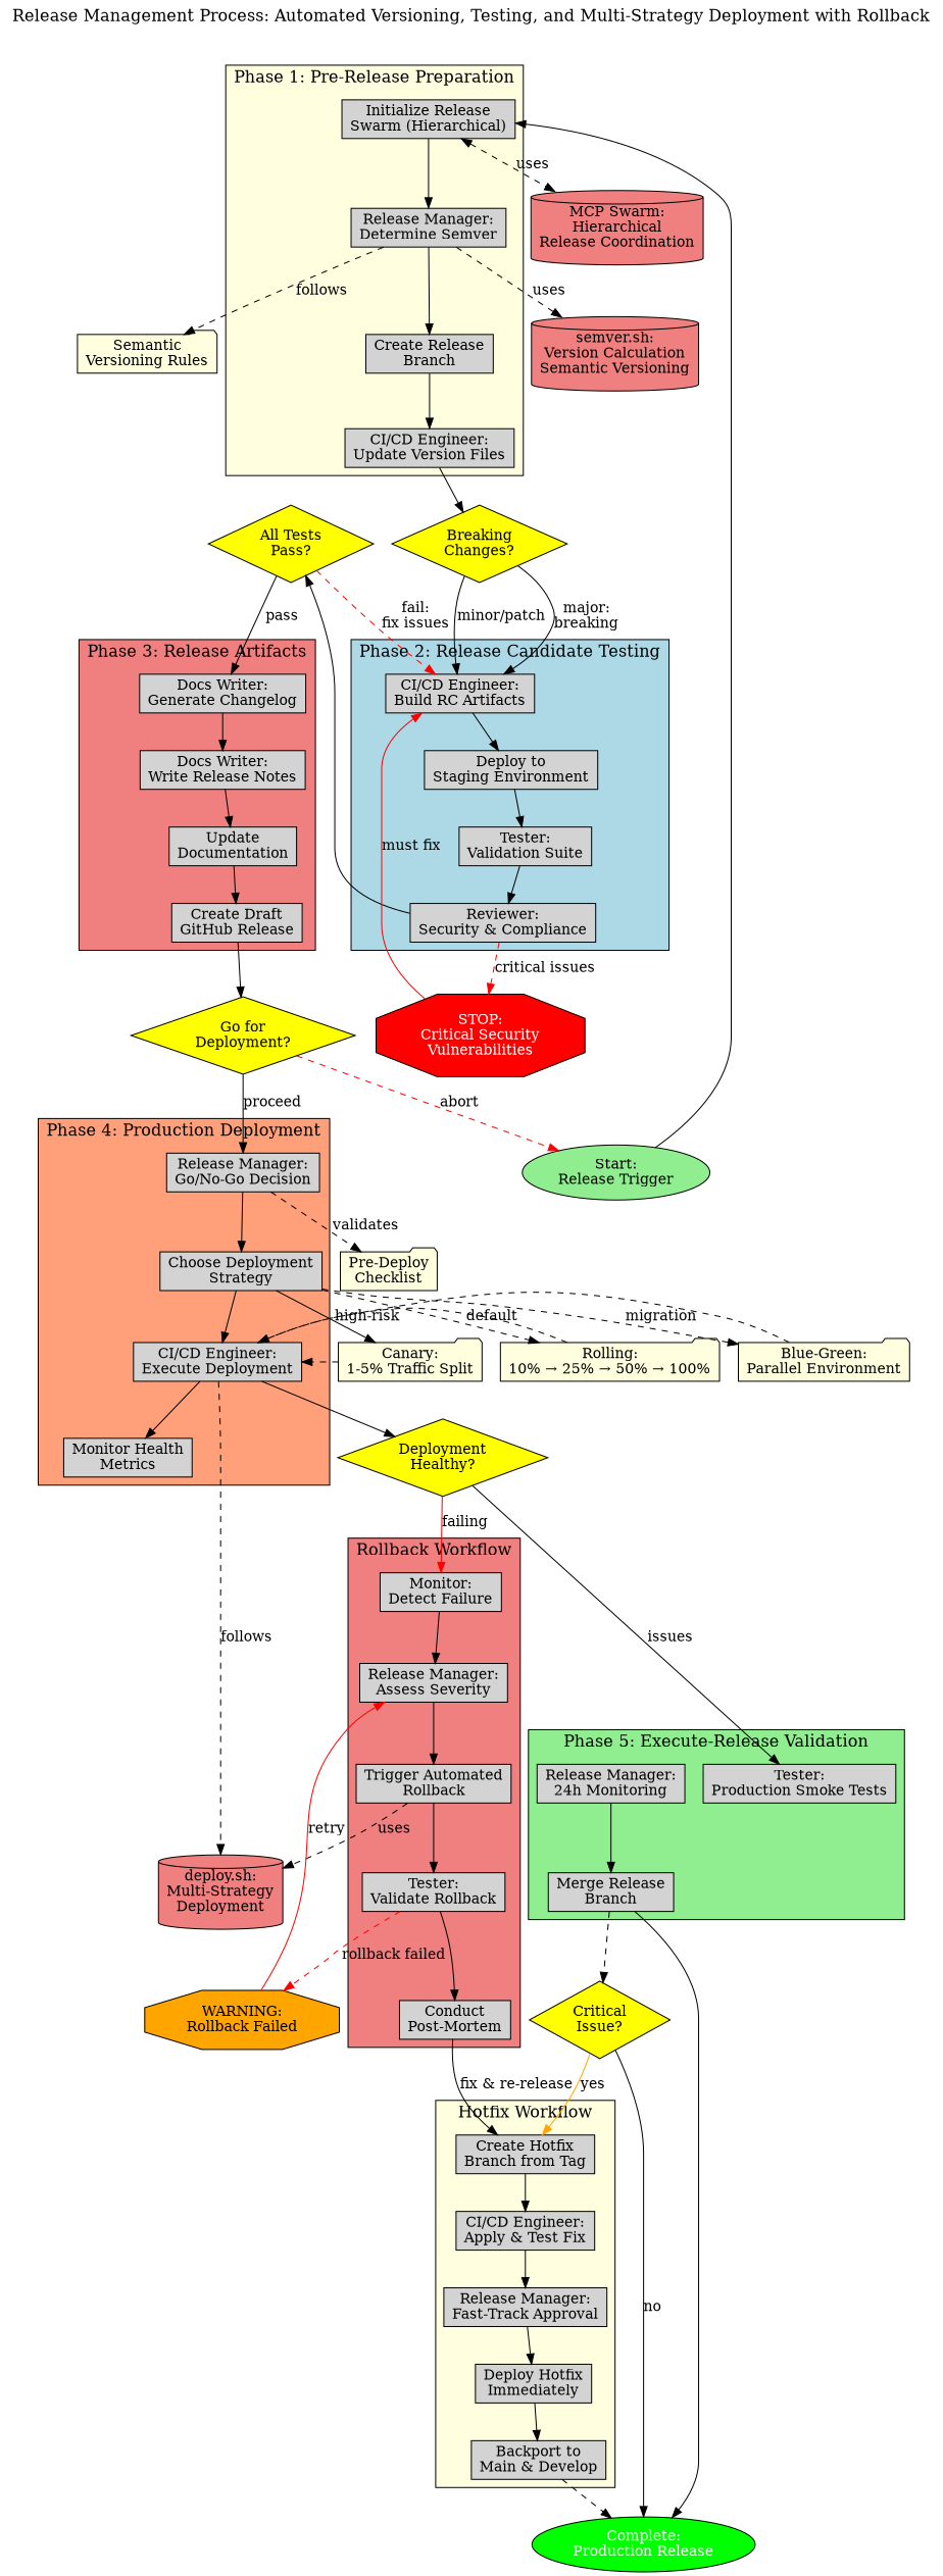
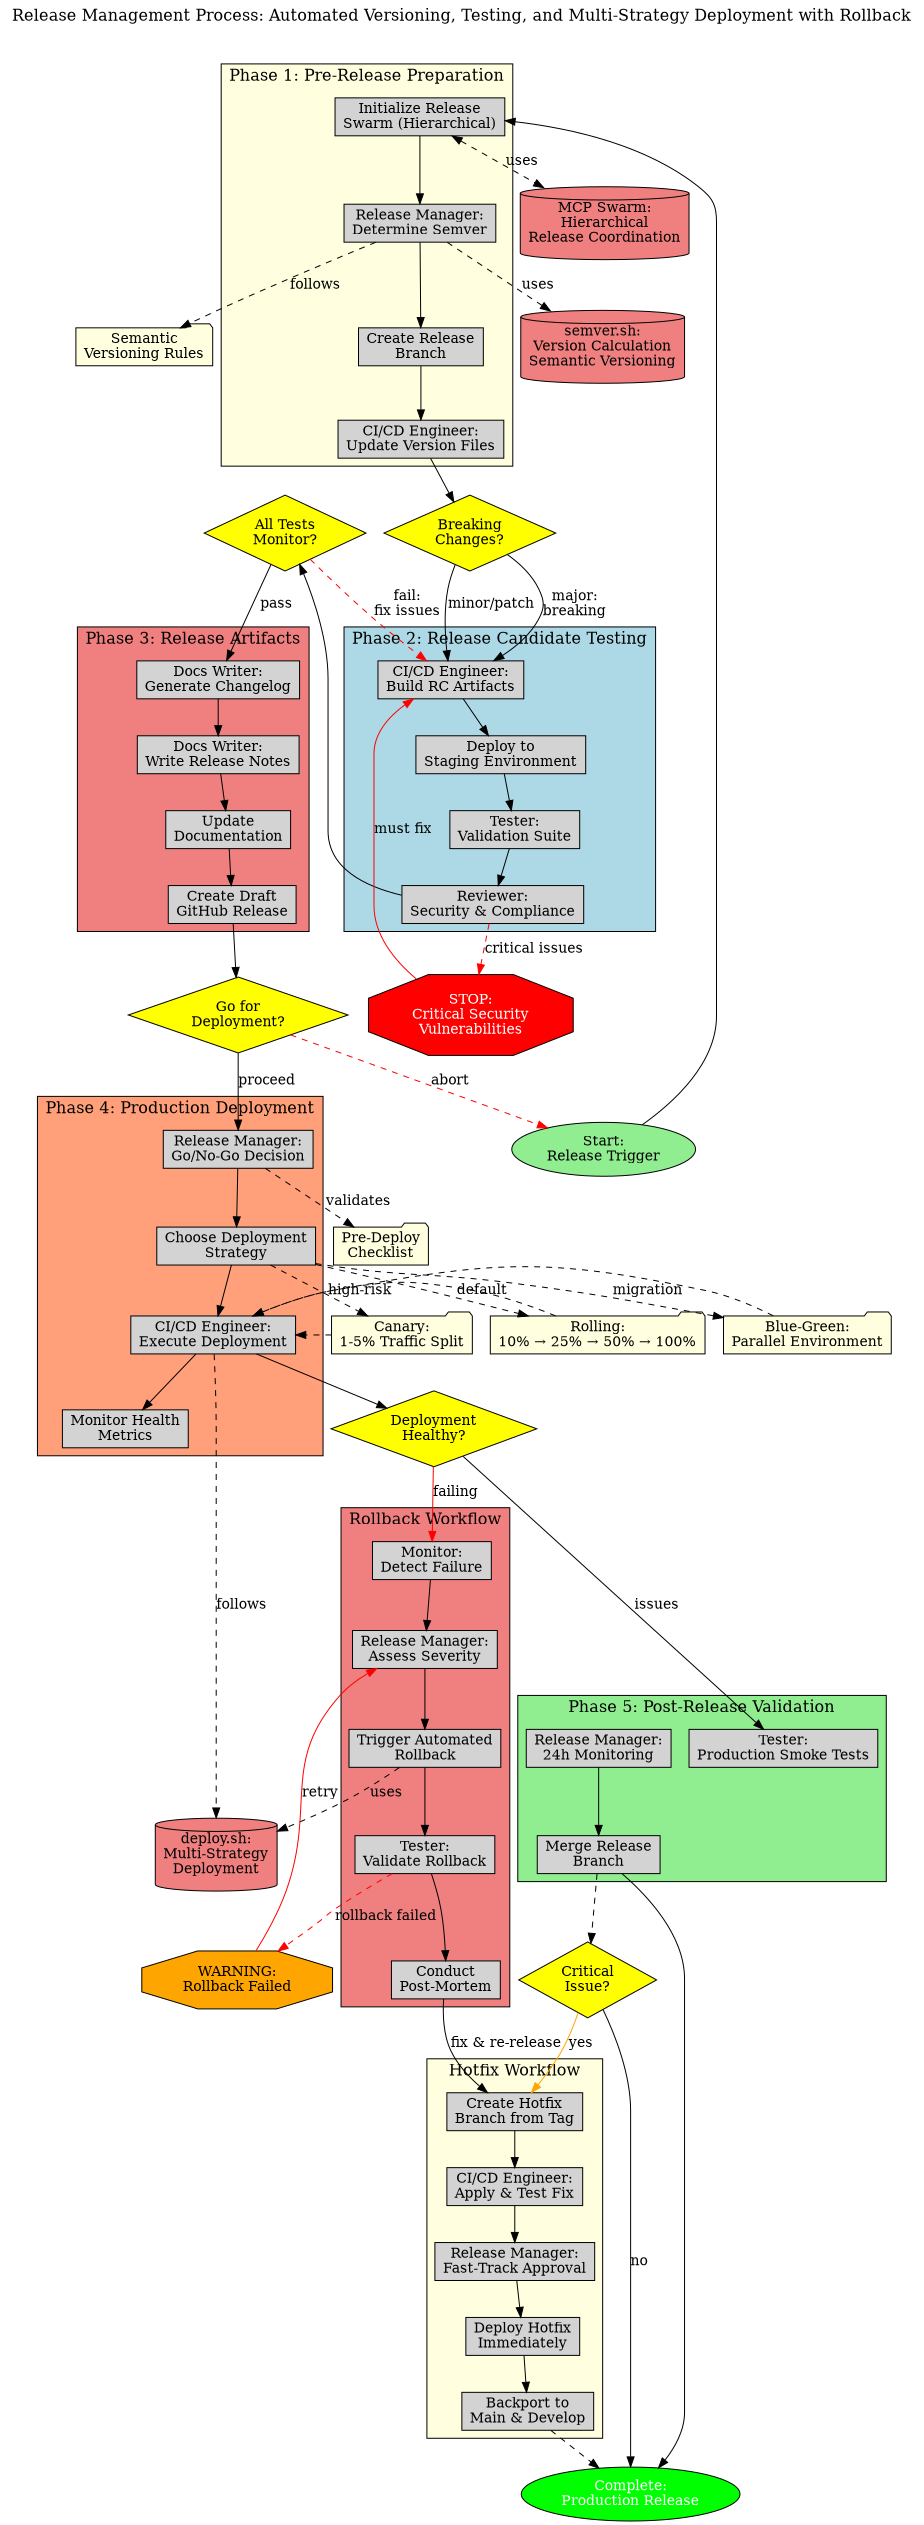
  digraph {
    compound=true
    fontname="DejaVu Serif"
    fontsize=16
    label="Release Management Process: Automated Versioning, Testing, and Multi-Strategy Deployment with Rollback"
    labelloc=t
    rankdir=TB
    node [fontname="DejaVu Serif" shape=box style=filled]
    edge [fontname="DejaVu Serif"]
    n1 [label="Initialize Release\nSwarm (Hierarchical)"]
    n2 [label="Release Manager:\nDetermine Semver"]
    n3 [label="Create Release\nBranch"]
    n4 [label="CI/CD Engineer:\nUpdate Version Files"]
    n5 [label="CI/CD Engineer:\nBuild RC Artifacts"]
    n6 [label="Deploy to\nStaging Environment"]
    n7 [label="Tester:\nValidation Suite"]
    n8 [label="Reviewer:\nSecurity & Compliance"]
    n9 [label="Docs Writer:\nGenerate Changelog"]
    n10 [label="Docs Writer:\nWrite Release Notes"]
    n11 [label="Update\nDocumentation"]
    n12 [label="Create Draft\nGitHub Release"]
    n13 [label="Release Manager:\nGo/No-Go Decision"]
    n14 [label="Choose Deployment\nStrategy"]
    n15 [label="CI/CD Engineer:\nExecute Deployment"]
    n16 [label="Monitor Health\nMetrics"]
    n17 [label="Tester:\nProduction Smoke Tests"]
    n18 [label="Release Manager:\n24h Monitoring"]
    n19 [label="Merge Release\nBranch"]
    n20 [label="Create Hotfix\nBranch from Tag"]
    n21 [label="CI/CD Engineer:\nApply & Test Fix"]
    n22 [label="Release Manager:\nFast-Track Approval"]
    n23 [label="Deploy Hotfix\nImmediately"]
    n24 [label="Backport to\nMain & Develop"]
    n25 [label="Monitor:\nDetect Failure"]
    n26 [label="Release Manager:\nAssess Severity"]
    n27 [label="Trigger Automated\nRollback"]
    n28 [label="Tester:\nValidate Rollback"]
    n29 [label="Conduct\nPost-Mortem"]
    n30 [fillcolor=lightcoral label="MCP Swarm:\nHierarchical\nRelease Coordination" shape=cylinder]
    n31 [fillcolor=lightcoral label="semver.sh:\nVersion Calculation\nSemantic Versioning" shape=cylinder]
    n32 [fillcolor=lightyellow label="Semantic\nVersioning Rules" shape=folder]
    n33 [fillcolor=yellow label="Breaking\nChanges?" shape=diamond]
-   n34 [fillcolor=yellow label="All Tests\nPass?" shape=diamond]
+   n34 [fillcolor=yellow label="All Tests\nMonitor?" shape=diamond]
    n35 [fillcolor=red fontcolor=white label="STOP:\nCritical Security\nVulnerabilities" shape=octagon]
    n36 [fillcolor=yellow label="Go for\nDeployment?" shape=diamond]
    n37 [fillcolor=lightyellow label="Pre-Deploy\nChecklist" shape=folder]
    n38 [fillcolor=lightyellow label="Rolling:\n10% → 25% → 50% → 100%" shape=folder]
    n39 [fillcolor=lightyellow label="Blue-Green:\nParallel Environment" shape=folder]
    n40 [fillcolor=lightyellow label="Canary:\n1-5% Traffic Split" shape=folder]
    n41 [fillcolor=lightcoral label="deploy.sh:\nMulti-Strategy\nDeployment" shape=cylinder]
    n42 [fillcolor=yellow label="Deployment\nHealthy?" shape=diamond]
    n43 [fillcolor=green fontcolor=white label="Complete:\nProduction Release" shape=ellipse]
    n44 [fillcolor=yellow label="Critical\nIssue?" shape=diamond]
    n45 [fillcolor=orange label="WARNING:\nRollback Failed" shape=octagon]
    n46 [fillcolor=lightgreen label="Start:\nRelease Trigger" shape=ellipse]
    subgraph cluster_1 {
      fillcolor=lightyellow
      label="Phase 1: Pre-Release Preparation"
      style=filled
      n1
      n2
      n3
      n4
    }
    subgraph cluster_2 {
      fillcolor=lightblue
      label="Phase 2: Release Candidate Testing"
      style=filled
      n5
      n6
      n7
      n8
    }
    subgraph cluster_3 {
      fillcolor=lightcoral
      label="Phase 3: Release Artifacts"
      style=filled
      n9
      n10
      n11
      n12
    }
    subgraph cluster_4 {
      fillcolor=lightsalmon
      label="Phase 4: Production Deployment"
      style=filled
      n13
      n14
      n15
      n16
    }
    subgraph cluster_5 {
      fillcolor=lightgreen
-     label="Phase 5: Execute-Release Validation"
+     label="Phase 5: Post-Release Validation"
      style=filled
      n17
      n18
      n19
    }
    subgraph cluster_6 {
      fillcolor=lightyellow
      label="Hotfix Workflow"
      style=filled
      n20
      n21
      n22
      n23
      n24
    }
    subgraph cluster_7 {
      fillcolor=lightcoral
      label="Rollback Workflow"
      style=filled
      n25
      n26
      n27
      n28
      n29
    }
    n1 -> n2
    n1 -> n30 [dir=both label=uses style=dashed]
    n2 -> n3
    n2 -> n31 [label=uses style=dashed]
    n2 -> n32 [label=follows style=dashed]
    n3 -> n4
    n4 -> n33
    n5 -> n6
    n6 -> n7
    n7 -> n8
    n8 -> n34
    n8 -> n35 [color=red label="critical issues" style=dashed]
    n9 -> n10
    n10 -> n11
    n11 -> n12
    n12 -> n36
    n13 -> n14
    n13 -> n37 [label=validates style=dashed]
    n14 -> n15
    n14 -> n38 [label=default style=dashed]
    n14 -> n39 [label=migration style=dashed]
-   n14 -> n40 [label="high-risk" style=solid]
+   n14 -> n40 [label="high-risk" style=dashed]
    n15 -> n16
    n15 -> n41 [label=follows style=dashed]
    n15 -> n42
    n18 -> n19
    n19 -> n43
    n19 -> n44 [style=dashed]
    n20 -> n21
    n21 -> n22
    n22 -> n23
    n23 -> n24
    n24 -> n43 [style=dashed]
    n25 -> n26
    n26 -> n27
    n27 -> n28
    n27 -> n41 [label=uses style=dashed]
    n28 -> n29
    n28 -> n45 [color=red label="rollback failed" style=dashed]
    n29 -> n20 [label="fix & re-release"]
    n33 -> n5 [label="major:\nbreaking"]
    n33 -> n5 [label="minor/patch"]
    n34 -> n5 [color=red label="fail:\nfix issues" style=dashed]
    n34 -> n9 [label=pass]
    n35 -> n5 [color=red label="must fix"]
    n36 -> n13 [label=proceed]
    n36 -> n46 [color=red label=abort style=dashed]
    n38 -> n15 [style=dashed]
    n39 -> n15 [style=dashed]
    n40 -> n15 [style=dashed]
    n42 -> n17 [label=issues]
    n42 -> n25 [color=red label=failing]
    n44 -> n20 [color=orange label=yes]
    n44 -> n43 [label=no]
    n45 -> n26 [color=red label=retry]
    n46 -> n1
  }
